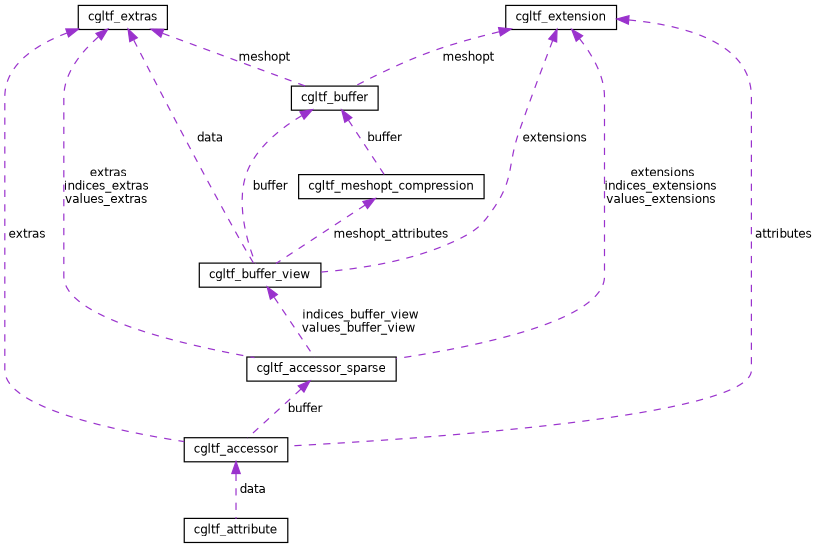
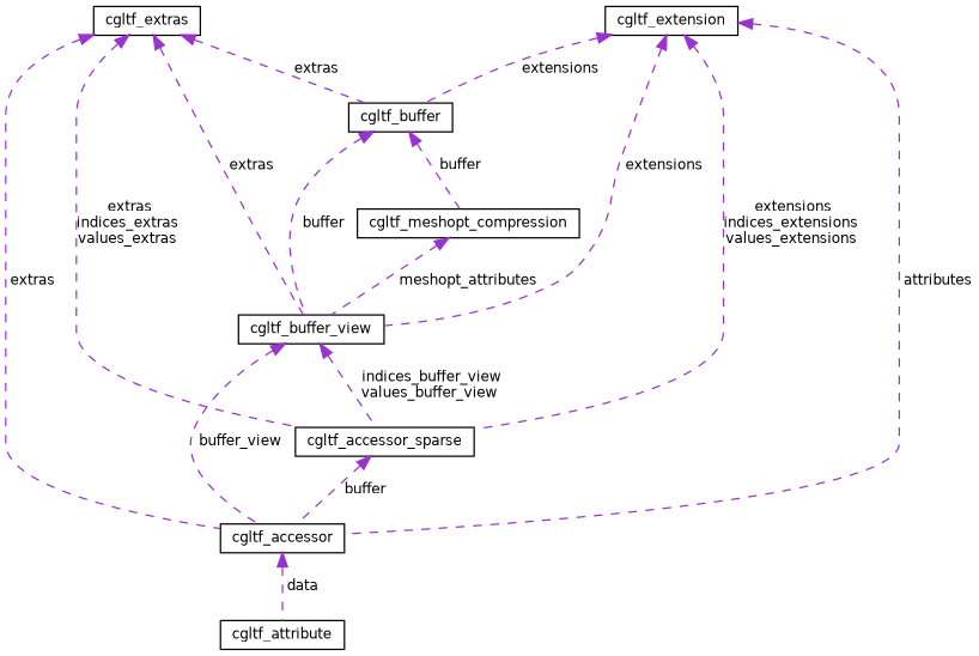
  digraph {
    node [color=black fillcolor=white fontname=Helvetica fontsize=10 shape=record style=filled]
    edge [color=darkorchid3 dir=back fontname=Helvetica fontsize=10 labelfontname=Helvetica labelfontsize=10 style=dashed]
    n1 [height=0.2 label=cgltf_attribute width=0.4]
    n2 [height=0.2 label=cgltf_accessor width=0.4]
    n3 [height=0.2 label=cgltf_buffer_view width=0.4]
    n4 [height=0.2 label=cgltf_accessor_sparse width=0.4]
    n5 [height=0.2 label=cgltf_buffer width=0.4]
    n6 [height=0.2 label=cgltf_meshopt_compression width=0.4]
    n7 [height=0.2 label=cgltf_extras width=0.4]
    n8 [height=0.2 label=cgltf_extension width=0.4]
    n2 -> n1 [label=" data"]
+   n3 -> n2 [label=" buffer_view"]
    n3 -> n4 [label=" indices_buffer_view\nvalues_buffer_view"]
    n4 -> n2 [label=" buffer"]
    n5 -> n3 [label=" buffer"]
    n5 -> n6 [label=" buffer"]
    n6 -> n3 [label=" meshopt_attributes"]
    n7 -> n2 [label=" extras"]
-   n7 -> n3 [label=" data"]
+   n7 -> n3 [label=" extras"]
    n7 -> n4 [label=" extras\nindices_extras\nvalues_extras"]
-   n7 -> n5 [label=" meshopt"]
+   n7 -> n5 [label=" extras"]
    n8 -> n2 [label=" attributes"]
    n8 -> n3 [label=" extensions"]
    n8 -> n4 [label=" extensions\nindices_extensions\nvalues_extensions"]
-   n8 -> n5 [label=" meshopt"]
+   n8 -> n5 [label=" extensions"]
  }
